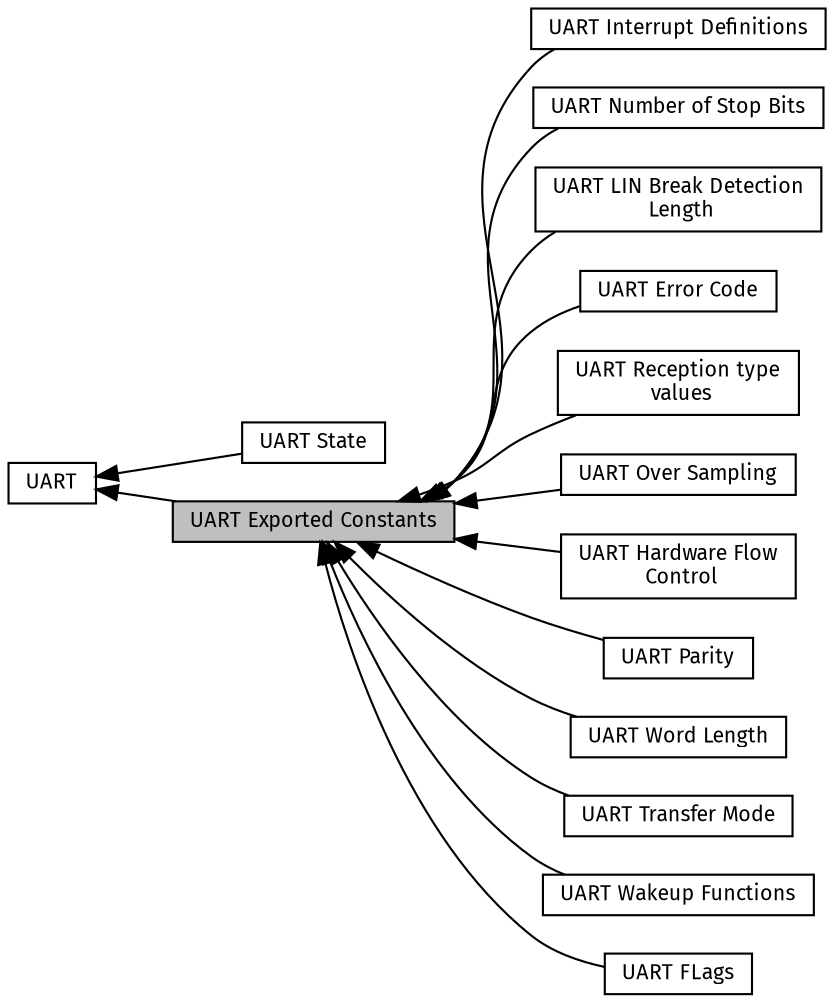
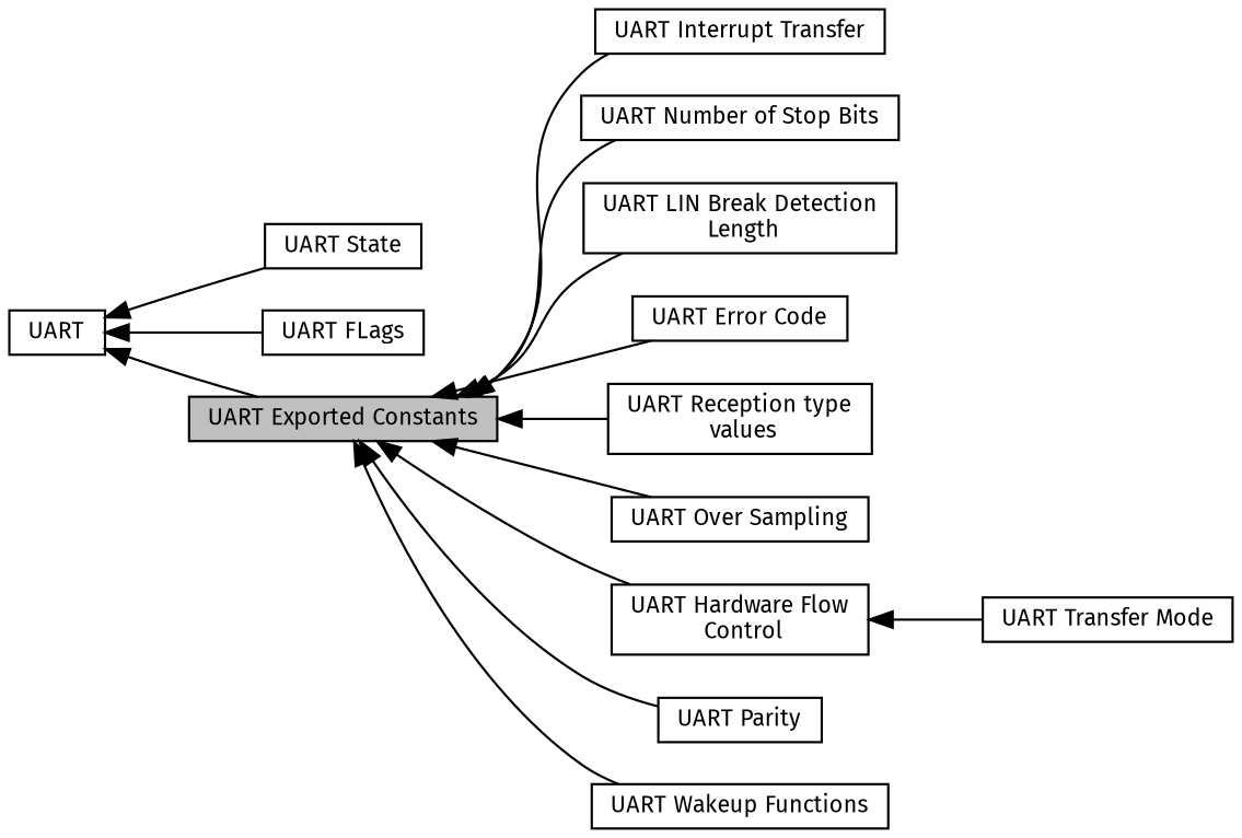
  digraph {
    fontname="Fira Sans"
    rankdir=LR
    node [color=black fillcolor=white fontname="Fira Sans" fontsize=10 shape=box style=filled]
    edge [dir=back fontname="Fira Sans" fontsize=10 labelfontname=Helvetica labelfontsize=10 shape=plaintext style=solid]
-   n1 [height=0.2 label="UART Interrupt Definitions" width=0.4]
+   n1 [height=0.2 label="UART Interrupt Transfer" width=0.4]
    n2 [height=0.2 label="UART Number of Stop Bits" width=0.4]
    n3 [height=0.2 label="UART LIN Break Detection\l Length" width=0.4]
    n4 [height=0.2 label="UART Error Code" width=0.4]
    n5 [height=0.2 label="UART Reception type\l values" width=0.4]
    n6 [height=0.2 label="UART Over Sampling" width=0.4]
    n7 [height=0.2 label="UART Hardware Flow\l Control" width=0.4]
    n8 [height=0.2 label="UART Parity" width=0.4]
-   n9 [height=0.2 label="UART Word Length" width=0.4]
    n10 [height=0.2 label="UART Transfer Mode" width=0.4]
    n11 [height=0.2 label="UART Wakeup Functions" width=0.4]
    n12 [height=0.2 label="UART State" width=0.4]
    n13 [height=0.2 label="UART FLags" width=0.4]
    n14 [height=0.2 label=UART width=0.4]
    n15 [fillcolor=grey75 fontcolor=black height=0.2 label="UART Exported Constants" width=0.4]
    n14 -> n12
    n14 -> n15
    n15 -> n1
    n15 -> n2
    n15 -> n3
    n15 -> n4
    n15 -> n5
    n15 -> n6
    n15 -> n7
    n15 -> n8
-   n15 -> n9
-   n15 -> n10
+   n7 -> n10
    n15 -> n11
-   n15 -> n13
+   n14 -> n13
  }
